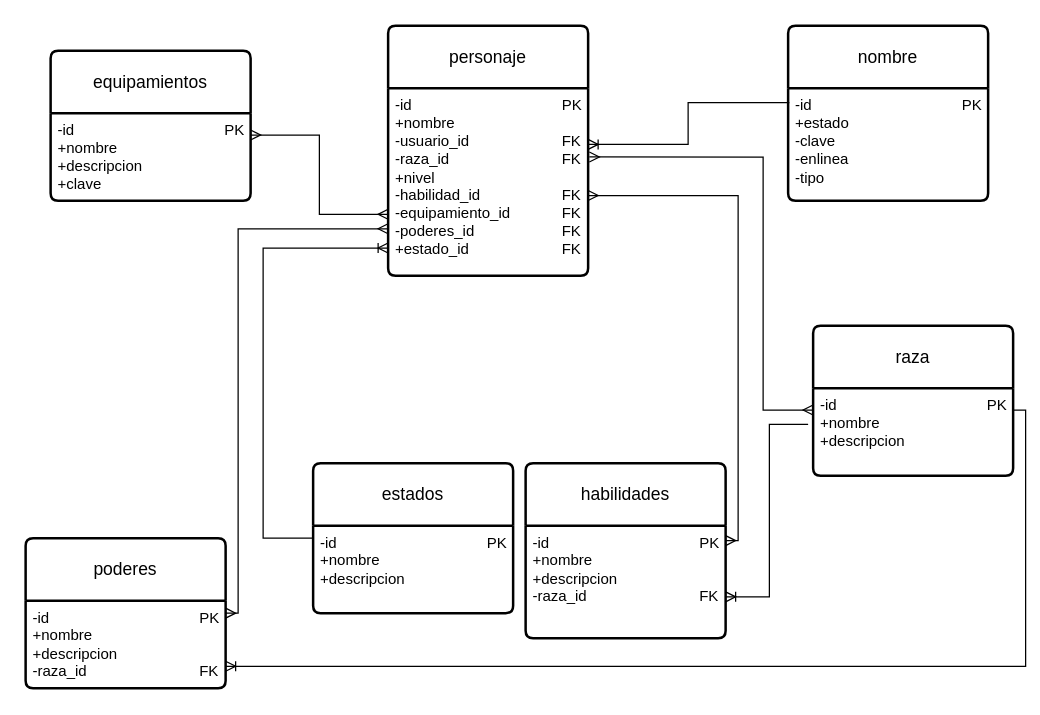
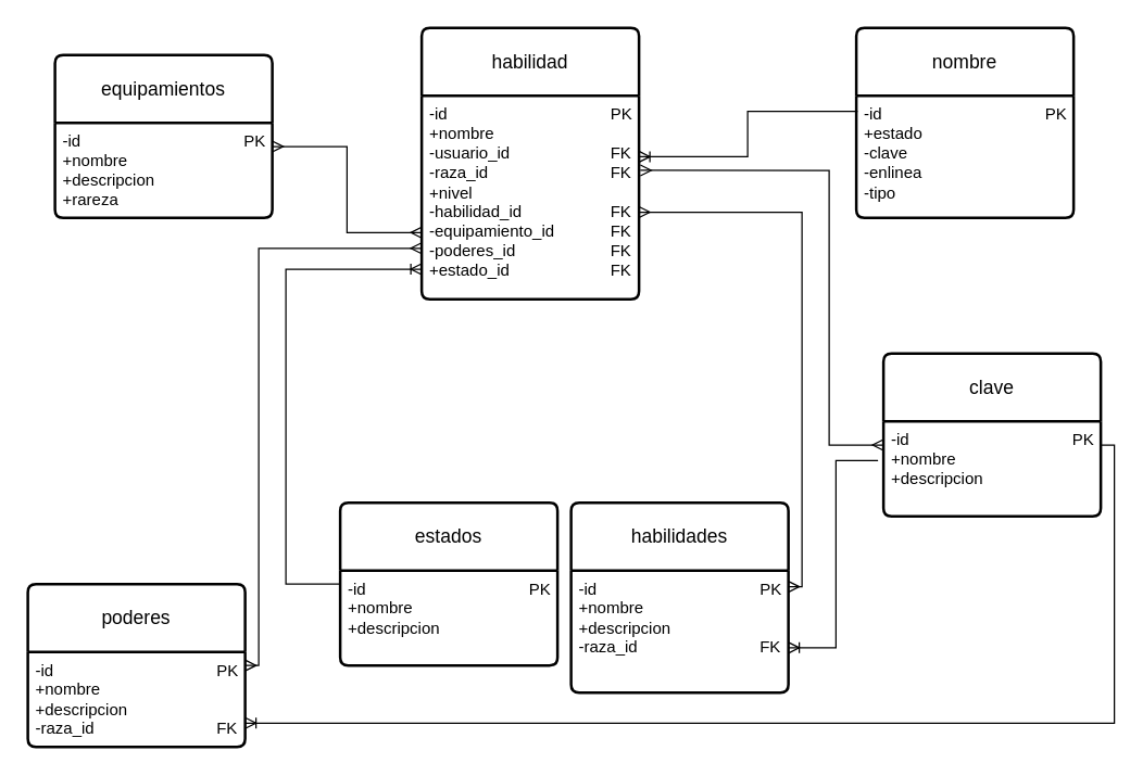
  <mxCell id="0" />
  <mxCell id="1" parent="0" />
  <mxCell id="2" value="nombre" style="swimlane;childLayout=stackLayout;horizontal=1;startSize=50;horizontalStack=0;rounded=1;fontSize=14;fontStyle=0;strokeWidth=2;resizeParent=0;resizeLast=1;shadow=0;dashed=0;align=center;arcSize=4;whiteSpace=wrap;html=1;" parent="1" vertex="1"><mxGeometry x="630" y="20" width="160" height="140" as="geometry" /></mxCell>
  <mxCell id="3" value="-id&amp;nbsp;&lt;span style=&quot;white-space: pre;&quot;&gt;&#09;&lt;/span&gt;&lt;span style=&quot;white-space: pre;&quot;&gt;&#09;&lt;/span&gt;&lt;span style=&quot;white-space: pre;&quot;&gt;&#09;&lt;/span&gt;&lt;span style=&quot;white-space: pre;&quot;&gt;&#09;&lt;/span&gt;&lt;span style=&quot;white-space: pre;&quot;&gt;&#09;&lt;/span&gt;PK&lt;div&gt;+estado&lt;/div&gt;&lt;div&gt;-clave&lt;/div&gt;&lt;div&gt;-enlinea&lt;/div&gt;&lt;div&gt;-tipo&lt;/div&gt;" style="align=left;strokeColor=none;fillColor=none;spacingLeft=4;fontSize=12;verticalAlign=top;resizable=0;rotatable=0;part=1;html=1;" parent="2" vertex="1"><mxGeometry y="50" width="160" height="90" as="geometry" /></mxCell>
  <mxCell id="4" value="habilidades" style="swimlane;childLayout=stackLayout;horizontal=1;startSize=50;horizontalStack=0;rounded=1;fontSize=14;fontStyle=0;strokeWidth=2;resizeParent=0;resizeLast=1;shadow=0;dashed=0;align=center;arcSize=4;whiteSpace=wrap;html=1;" parent="1" vertex="1"><mxGeometry x="420" y="370" width="160" height="140" as="geometry" /></mxCell>
  <mxCell id="5" value="-id&lt;span style=&quot;white-space: pre;&quot;&gt;&#09;&lt;/span&gt;&lt;span style=&quot;white-space: pre;&quot;&gt;&#09;&lt;/span&gt;&lt;span style=&quot;white-space: pre;&quot;&gt;&#09;&lt;/span&gt;&lt;span style=&quot;white-space: pre;&quot;&gt;&#09;&lt;/span&gt;&lt;span style=&quot;white-space: pre;&quot;&gt;&#09;&lt;/span&gt;PK&lt;div&gt;+nombre&lt;/div&gt;&lt;div&gt;+descripcion&lt;/div&gt;&lt;div&gt;-raza_id&lt;span style=&quot;white-space: pre;&quot;&gt;&#09;&lt;/span&gt;&lt;span style=&quot;white-space: pre;&quot;&gt;&#09;&lt;/span&gt;&lt;span style=&quot;white-space: pre;&quot;&gt;&#09;&lt;/span&gt;&lt;span style=&quot;white-space: pre;&quot;&gt;&#09;&lt;/span&gt;FK&lt;/div&gt;" style="align=left;strokeColor=none;fillColor=none;spacingLeft=4;fontSize=12;verticalAlign=top;resizable=0;rotatable=0;part=1;html=1;" parent="4" vertex="1"><mxGeometry y="50" width="160" height="90" as="geometry" /></mxCell>
  <mxCell id="6" value="equipamientos" style="swimlane;childLayout=stackLayout;horizontal=1;startSize=50;horizontalStack=0;rounded=1;fontSize=14;fontStyle=0;strokeWidth=2;resizeParent=0;resizeLast=1;shadow=0;dashed=0;align=center;arcSize=4;whiteSpace=wrap;html=1;" parent="1" vertex="1"><mxGeometry x="40" y="40" width="160" height="120" as="geometry" /></mxCell>
- <mxCell id="7" value="-id&amp;nbsp;&lt;span style=&quot;white-space: pre;&quot;&gt;&#09;&lt;/span&gt;&lt;span style=&quot;white-space: pre;&quot;&gt;&#09;&lt;/span&gt;&lt;span style=&quot;white-space: pre;&quot;&gt;&#09;&lt;/span&gt;&lt;span style=&quot;white-space: pre;&quot;&gt;&#09;&lt;/span&gt;&lt;span style=&quot;white-space: pre;&quot;&gt;&#09;&lt;/span&gt;PK&lt;div&gt;+nombre&lt;/div&gt;&lt;div&gt;+descripcion&lt;/div&gt;&lt;div&gt;+clave&lt;/div&gt;" style="align=left;strokeColor=none;fillColor=none;spacingLeft=4;fontSize=12;verticalAlign=top;resizable=0;rotatable=0;part=1;html=1;" parent="6" vertex="1"><mxGeometry y="50" width="160" height="70" as="geometry" /></mxCell>
- <mxCell id="8" value="raza" style="swimlane;childLayout=stackLayout;horizontal=1;startSize=50;horizontalStack=0;rounded=1;fontSize=14;fontStyle=0;strokeWidth=2;resizeParent=0;resizeLast=1;shadow=0;dashed=0;align=center;arcSize=4;whiteSpace=wrap;html=1;" parent="1" vertex="1"><mxGeometry x="650" y="260" width="160" height="120" as="geometry" /></mxCell>
+ <mxCell id="7" value="-id&amp;nbsp;&lt;span style=&quot;white-space: pre;&quot;&gt;&#09;&lt;/span&gt;&lt;span style=&quot;white-space: pre;&quot;&gt;&#09;&lt;/span&gt;&lt;span style=&quot;white-space: pre;&quot;&gt;&#09;&lt;/span&gt;&lt;span style=&quot;white-space: pre;&quot;&gt;&#09;&lt;/span&gt;&lt;span style=&quot;white-space: pre;&quot;&gt;&#09;&lt;/span&gt;PK&lt;div&gt;+nombre&lt;/div&gt;&lt;div&gt;+descripcion&lt;/div&gt;&lt;div&gt;+rareza&lt;/div&gt;" style="align=left;strokeColor=none;fillColor=none;spacingLeft=4;fontSize=12;verticalAlign=top;resizable=0;rotatable=0;part=1;html=1;" parent="6" vertex="1"><mxGeometry y="50" width="160" height="70" as="geometry" /></mxCell>
+ <mxCell id="8" value="clave" style="swimlane;childLayout=stackLayout;horizontal=1;startSize=50;horizontalStack=0;rounded=1;fontSize=14;fontStyle=0;strokeWidth=2;resizeParent=0;resizeLast=1;shadow=0;dashed=0;align=center;arcSize=4;whiteSpace=wrap;html=1;" parent="1" vertex="1"><mxGeometry x="650" y="260" width="160" height="120" as="geometry" /></mxCell>
  <mxCell id="9" value="-id&amp;nbsp;&lt;span style=&quot;white-space: pre;&quot;&gt;&#09;&lt;/span&gt;&lt;span style=&quot;white-space: pre;&quot;&gt;&#09;&lt;/span&gt;&lt;span style=&quot;white-space: pre;&quot;&gt;&#09;&lt;/span&gt;&lt;span style=&quot;white-space: pre;&quot;&gt;&#09;&lt;/span&gt;&lt;span style=&quot;white-space: pre;&quot;&gt;&#09;&lt;/span&gt;PK&lt;div&gt;+nombre&lt;/div&gt;&lt;div&gt;+descripcion&lt;/div&gt;" style="align=left;strokeColor=none;fillColor=none;spacingLeft=4;fontSize=12;verticalAlign=top;resizable=0;rotatable=0;part=1;html=1;" parent="8" vertex="1"><mxGeometry y="50" width="160" height="70" as="geometry" /></mxCell>
  <mxCell id="10" value="poderes" style="swimlane;childLayout=stackLayout;horizontal=1;startSize=50;horizontalStack=0;rounded=1;fontSize=14;fontStyle=0;strokeWidth=2;resizeParent=0;resizeLast=1;shadow=0;dashed=0;align=center;arcSize=4;whiteSpace=wrap;html=1;" parent="1" vertex="1"><mxGeometry x="20" y="430" width="160" height="120" as="geometry" /></mxCell>
  <mxCell id="11" value="-id&lt;span style=&quot;white-space: pre;&quot;&gt;&#09;&lt;/span&gt;&lt;span style=&quot;white-space: pre;&quot;&gt;&#09;&lt;/span&gt;&lt;span style=&quot;white-space: pre;&quot;&gt;&#09;&lt;/span&gt;&lt;span style=&quot;white-space: pre;&quot;&gt;&#09;&lt;/span&gt;&lt;span style=&quot;white-space: pre;&quot;&gt;&#09;&lt;/span&gt;PK&lt;div&gt;+nombre&lt;/div&gt;&lt;div&gt;+descripcion&lt;/div&gt;&lt;div&gt;-raza_id&lt;span style=&quot;white-space: pre;&quot;&gt;&#09;&lt;/span&gt;&lt;span style=&quot;white-space: pre;&quot;&gt;&#09;&lt;/span&gt;&lt;span style=&quot;white-space: pre;&quot;&gt;&#09;&lt;/span&gt;&lt;span style=&quot;white-space: pre;&quot;&gt;&#09;&lt;/span&gt;FK&lt;/div&gt;" style="align=left;strokeColor=none;fillColor=none;spacingLeft=4;fontSize=12;verticalAlign=top;resizable=0;rotatable=0;part=1;html=1;" parent="10" vertex="1"><mxGeometry y="50" width="160" height="70" as="geometry" /></mxCell>
- <mxCell id="12" value="personaje" style="swimlane;childLayout=stackLayout;horizontal=1;startSize=50;horizontalStack=0;rounded=1;fontSize=14;fontStyle=0;strokeWidth=2;resizeParent=0;resizeLast=1;shadow=0;dashed=0;align=center;arcSize=4;whiteSpace=wrap;html=1;" parent="1" vertex="1"><mxGeometry x="310" y="20" width="160" height="200" as="geometry" /></mxCell>
+ <mxCell id="12" value="habilidad" style="swimlane;childLayout=stackLayout;horizontal=1;startSize=50;horizontalStack=0;rounded=1;fontSize=14;fontStyle=0;strokeWidth=2;resizeParent=0;resizeLast=1;shadow=0;dashed=0;align=center;arcSize=4;whiteSpace=wrap;html=1;" parent="1" vertex="1"><mxGeometry x="310" y="20" width="160" height="200" as="geometry" /></mxCell>
  <mxCell id="13" value="-id&lt;span style=&quot;white-space: pre;&quot;&gt;&#09;&lt;/span&gt;&lt;span style=&quot;white-space: pre;&quot;&gt;&#09;&lt;/span&gt;&lt;span style=&quot;white-space: pre;&quot;&gt;&#09;&lt;/span&gt;&lt;span style=&quot;white-space: pre;&quot;&gt;&#09;&lt;/span&gt;&lt;span style=&quot;white-space: pre;&quot;&gt;&#09;&lt;/span&gt;PK&lt;div&gt;+nombre&lt;/div&gt;&lt;div&gt;-usuario_id&lt;span style=&quot;white-space: pre;&quot;&gt;&#09;&lt;/span&gt;&lt;span style=&quot;white-space: pre;&quot;&gt;&#09;&lt;/span&gt;&lt;span style=&quot;white-space: pre;&quot;&gt;&#09;&lt;/span&gt;FK&lt;/div&gt;&lt;div&gt;-raza_id&lt;span style=&quot;white-space: pre;&quot;&gt;&#09;&lt;/span&gt;&lt;span style=&quot;white-space: pre;&quot;&gt;&#09;&lt;/span&gt;&lt;span style=&quot;white-space: pre;&quot;&gt;&#09;&lt;/span&gt;&lt;span style=&quot;white-space: pre;&quot;&gt;&#09;&lt;/span&gt;FK&lt;/div&gt;&lt;div&gt;+nivel&lt;/div&gt;&lt;div&gt;-habilidad_id&lt;span style=&quot;white-space: pre;&quot;&gt;&#09;&lt;/span&gt;&lt;span style=&quot;white-space: pre;&quot;&gt;&#09;&lt;/span&gt;&lt;span style=&quot;white-space: pre;&quot;&gt;&#09;&lt;/span&gt;FK&lt;/div&gt;&lt;div&gt;-equipamiento_id&lt;span style=&quot;white-space: pre;&quot;&gt;&#09;&lt;/span&gt;&lt;span style=&quot;white-space: pre;&quot;&gt;&#09;&lt;/span&gt;FK&lt;/div&gt;&lt;div&gt;-poderes_id&lt;span style=&quot;white-space: pre;&quot;&gt;&#09;&lt;/span&gt;&lt;span style=&quot;white-space: pre;&quot;&gt;&#09;&lt;/span&gt;&lt;span style=&quot;white-space: pre;&quot;&gt;&#09;&lt;/span&gt;FK&lt;/div&gt;&lt;div&gt;+estado_id&lt;span style=&quot;white-space: pre;&quot;&gt;&#09;&lt;/span&gt;&lt;span style=&quot;white-space: pre;&quot;&gt;&#09;&lt;/span&gt;&lt;span style=&quot;white-space: pre;&quot;&gt;&#09;&lt;/span&gt;FK&lt;/div&gt;" style="align=left;strokeColor=none;fillColor=none;spacingLeft=4;fontSize=12;verticalAlign=top;resizable=0;rotatable=0;part=1;html=1;" parent="12" vertex="1"><mxGeometry y="50" width="160" height="150" as="geometry" /></mxCell>
  <mxCell id="14" style="edgeStyle=orthogonalEdgeStyle;rounded=0;orthogonalLoop=1;jettySize=auto;html=1;exitX=0.5;exitY=1;exitDx=0;exitDy=0;" parent="12" source="13" target="13" edge="1"><mxGeometry relative="1" as="geometry" /></mxCell>
  <mxCell id="15" value="" style="edgeStyle=orthogonalEdgeStyle;fontSize=12;html=1;endArrow=ERoneToMany;rounded=0;entryX=1;entryY=0.3;entryDx=0;entryDy=0;exitX=0.006;exitY=0.129;exitDx=0;exitDy=0;exitPerimeter=0;entryPerimeter=0;" parent="1" source="3" target="13" edge="1"><mxGeometry width="100" height="100" relative="1" as="geometry"><mxPoint x="470" y="600" as="sourcePoint" /><mxPoint x="279" y="661" as="targetPoint" /></mxGeometry></mxCell>
  <mxCell id="16" value="" style="edgeStyle=orthogonalEdgeStyle;fontSize=12;html=1;endArrow=ERmany;startArrow=ERmany;rounded=0;exitX=1;exitY=0.25;exitDx=0;exitDy=0;entryX=0;entryY=0.673;entryDx=0;entryDy=0;entryPerimeter=0;" parent="1" source="7" target="13" edge="1"><mxGeometry width="100" height="100" relative="1" as="geometry"><mxPoint x="510" y="430" as="sourcePoint" /><mxPoint x="610" y="330" as="targetPoint" /></mxGeometry></mxCell>
  <mxCell id="17" value="" style="edgeStyle=orthogonalEdgeStyle;fontSize=12;html=1;endArrow=ERmany;startArrow=ERmany;rounded=0;entryX=0;entryY=0.75;entryDx=0;entryDy=0;exitX=1;exitY=0.5;exitDx=0;exitDy=0;" parent="1" source="10" target="13" edge="1"><mxGeometry width="100" height="100" relative="1" as="geometry"><mxPoint x="260" y="590" as="sourcePoint" /><mxPoint x="500" y="410" as="targetPoint" /><Array as="points"><mxPoint x="190" y="490" /><mxPoint x="190" y="183" /></Array></mxGeometry></mxCell>
  <mxCell id="18" value="" style="edgeStyle=orthogonalEdgeStyle;fontSize=12;html=1;endArrow=ERmany;startArrow=ERmany;rounded=0;exitX=1;exitY=0.573;exitDx=0;exitDy=0;entryX=1;entryY=0.133;entryDx=0;entryDy=0;entryPerimeter=0;exitPerimeter=0;" parent="1" source="13" target="5" edge="1"><mxGeometry width="100" height="100" relative="1" as="geometry"><mxPoint x="770" y="321" as="sourcePoint" /><mxPoint x="1140" y="380" as="targetPoint" /><Array as="points"><mxPoint x="590" y="156" /><mxPoint x="590" y="432" /></Array></mxGeometry></mxCell>
  <mxCell id="19" value="" style="edgeStyle=orthogonalEdgeStyle;fontSize=12;html=1;endArrow=ERmany;startArrow=ERmany;rounded=0;exitX=1.006;exitY=0.367;exitDx=0;exitDy=0;entryX=0;entryY=0.25;entryDx=0;entryDy=0;exitPerimeter=0;" parent="1" source="13" target="9" edge="1"><mxGeometry width="100" height="100" relative="1" as="geometry"><mxPoint x="650" y="195.5" as="sourcePoint" /><mxPoint x="860" y="184.5" as="targetPoint" /><Array as="points"><mxPoint x="610" y="125" /><mxPoint x="610" y="328" /></Array></mxGeometry></mxCell>
  <mxCell id="20" value="" style="edgeStyle=orthogonalEdgeStyle;fontSize=12;html=1;endArrow=ERoneToMany;rounded=0;exitX=-0.025;exitY=0.414;exitDx=0;exitDy=0;exitPerimeter=0;entryX=1;entryY=0.633;entryDx=0;entryDy=0;entryPerimeter=0;" parent="1" source="9" target="5" edge="1"><mxGeometry width="100" height="100" relative="1" as="geometry"><mxPoint x="670" y="640" as="sourcePoint" /><mxPoint x="950" y="680" as="targetPoint" /></mxGeometry></mxCell>
  <mxCell id="21" value="" style="edgeStyle=orthogonalEdgeStyle;fontSize=12;html=1;endArrow=ERoneToMany;rounded=0;entryX=1;entryY=0.75;entryDx=0;entryDy=0;exitX=1;exitY=0.25;exitDx=0;exitDy=0;" parent="1" source="9" target="11" edge="1"><mxGeometry width="100" height="100" relative="1" as="geometry"><mxPoint x="1010" y="720" as="sourcePoint" /><mxPoint x="630" y="730" as="targetPoint" /></mxGeometry></mxCell>
  <mxCell id="22" value="estados" style="swimlane;childLayout=stackLayout;horizontal=1;startSize=50;horizontalStack=0;rounded=1;fontSize=14;fontStyle=0;strokeWidth=2;resizeParent=0;resizeLast=1;shadow=0;dashed=0;align=center;arcSize=4;whiteSpace=wrap;html=1;" vertex="1" parent="1"><mxGeometry x="250" y="370" width="160" height="120" as="geometry" /></mxCell>
  <mxCell id="23" value="-id&lt;span style=&quot;white-space: pre;&quot;&gt;&#09;&lt;/span&gt;&lt;span style=&quot;white-space: pre;&quot;&gt;&#09;&lt;/span&gt;&lt;span style=&quot;white-space: pre;&quot;&gt;&#09;&lt;/span&gt;&lt;span style=&quot;white-space: pre;&quot;&gt;&#09;&lt;/span&gt;&lt;span style=&quot;white-space: pre;&quot;&gt;&#09;&lt;/span&gt;PK&lt;div&gt;+nombre&lt;/div&gt;&lt;div&gt;+descripcion&lt;/div&gt;" style="align=left;strokeColor=none;fillColor=none;spacingLeft=4;fontSize=12;verticalAlign=top;resizable=0;rotatable=0;part=1;html=1;" vertex="1" parent="22"><mxGeometry y="50" width="160" height="70" as="geometry" /></mxCell>
  <mxCell id="24" value="" style="fontSize=12;html=1;endArrow=ERoneToMany;rounded=0;entryX=0;entryY=0.853;entryDx=0;entryDy=0;entryPerimeter=0;exitX=0;exitY=0.5;exitDx=0;exitDy=0;edgeStyle=orthogonalEdgeStyle;" edge="1" parent="1" source="22" target="13"><mxGeometry width="100" height="100" relative="1" as="geometry"><mxPoint x="260" y="307.5" as="sourcePoint" /><mxPoint x="260" y="200.05" as="targetPoint" /><Array as="points"><mxPoint x="210" y="430" /><mxPoint x="210" y="198" /></Array></mxGeometry></mxCell>
